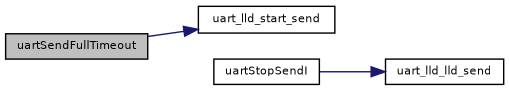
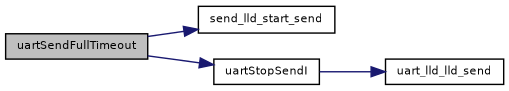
  digraph {
    rankdir=LR
    node [color=black fontname=Helvetica fontsize=8 shape=record]
    edge [color=midnightblue fontname=Helvetica fontsize=8 labelfontname=Helvetica labelfontsize=8 style=solid]
    n1 [fillcolor=grey75 fontcolor=black height=0.2 label=uartSendFullTimeout style=filled width=0.4]
-   n2 [height=0.2 label=uart_lld_start_send width=0.4]
+   n2 [height=0.2 label=send_lld_start_send width=0.4]
    n3 [height=0.2 label=uartStopSendI width=0.4]
    n4 [height=0.2 label=uart_lld_lld_send width=0.4]
    n1 -> n2
+   n1 -> n3
    n3 -> n4
  }
